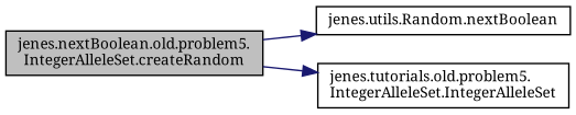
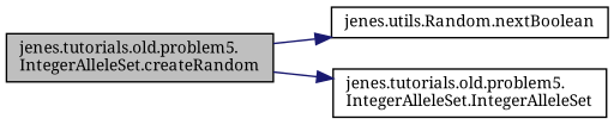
  digraph {
    rankdir=LR
    fontname="Noto Serif"
    node [color=black fillcolor=white fontname="Noto Serif" fontsize=10 shape=record style=filled]
    edge [color=midnightblue fontname="Noto Serif" fontsize=10 labelfontname=Helvetica labelfontsize=10 style=solid]
-   n1 [fillcolor=grey75 fontcolor=black height=0.2 label="jenes.nextBoolean.old.problem5.\lIntegerAlleleSet.createRandom" width=0.4]
+   n1 [fillcolor=grey75 fontcolor=black height=0.2 label="jenes.tutorials.old.problem5.\lIntegerAlleleSet.createRandom" width=0.4]
    n2 [height=0.2 label="jenes.utils.Random.nextBoolean" width=0.4]
    n3 [height=0.2 label="jenes.tutorials.old.problem5.\lIntegerAlleleSet.IntegerAlleleSet" width=0.4]
    n1 -> n2
    n1 -> n3
  }
